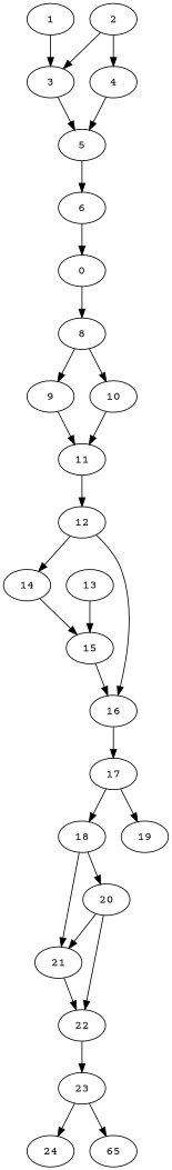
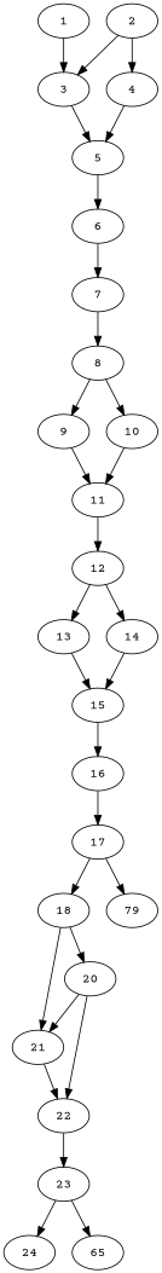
  digraph {
    fontname="Courier Prime"
    node [alpha=0.14 fontname="Courier Prime"]
    edge [fontname="Courier Prime"]
    1 [alpha=0.07 expect_size=14142464]
    3 [alpha=0.12 expect_size=47219712]
    2 [alpha=0.00 expect_size=40978432]
    4 [alpha=0.12 expect_size=26568704]
    5 [alpha=0.05 expect_size=45418496]
    6 [alpha=0.13 expect_size=21702656]
-   7 [expect_size=40974336 label=0]
+   7 [expect_size=40974336]
    8 [alpha=0.03 expect_size=50425856]
    9 [alpha=0.18 expect_size=12723200]
    10 [alpha=0.05 expect_size=37160960]
    11 [alpha=0.17 expect_size=24438784]
    12 [expect_size=41164800]
    13 [expect_size=41307136]
    14 [alpha=0.17 expect_size=21616640]
    15 [alpha=0.02 expect_size=50122752]
    16 [alpha=0.10 expect_size=15778816]
    17 [alpha=0.15 expect_size=46482432]
    18 [alpha=0.11 expect_size=32790528]
-   19 [alpha=0.11 expect_size=39132160]
+   19 [alpha=0.11 expect_size=39132160 label=79]
    20 [alpha=0.00 expect_size=34209792]
    21 [alpha=0.13 expect_size=45903872]
    22 [alpha=0.01 expect_size=39285760]
    23 [alpha=0.07 expect_size=25862144]
    24 [alpha=0.02 expect_size=10730496]
    n25 [expect_size=50969600 label=65]
    1 -> 3
    3 -> 5
    2 -> 3
    2 -> 4
    4 -> 5
    5 -> 6
    6 -> 7
    7 -> 8
    8 -> 9
    8 -> 10
    9 -> 11
    10 -> 11
    11 -> 12
-   12 -> 16
+   12 -> 13
    12 -> 14
    13 -> 15
    14 -> 15
    15 -> 16
    16 -> 17
    17 -> 18
    17 -> 19
    18 -> 20
    18 -> 21
    20 -> 21
    20 -> 22
    21 -> 22
    22 -> 23
    23 -> 24
    23 -> n25
  }
